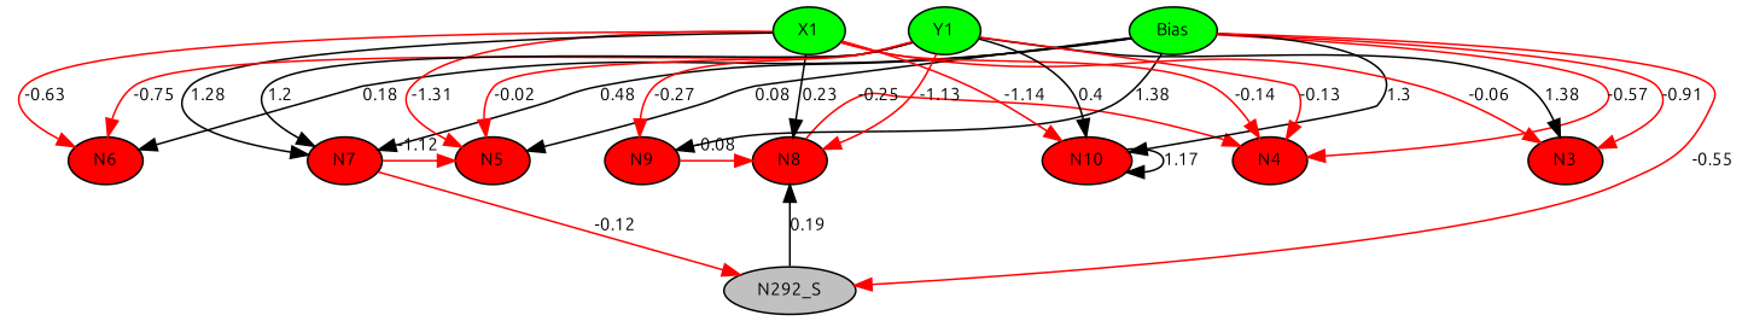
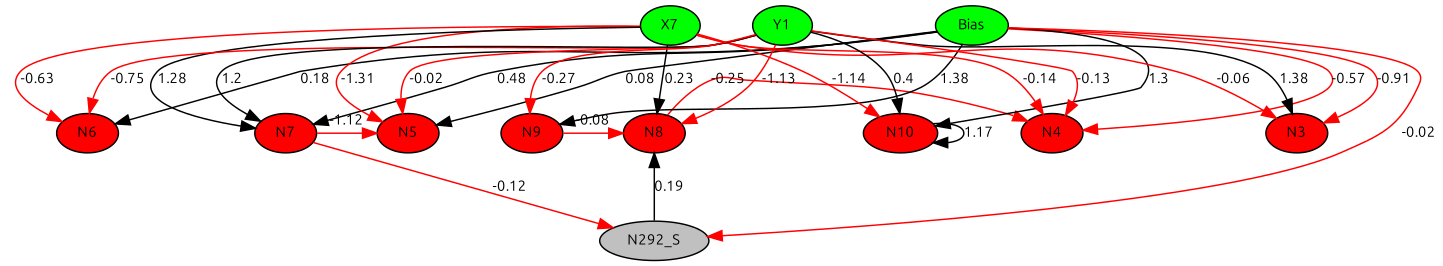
  digraph {
    fontname=Ubuntu
    node [fillcolor=red fontname=Ubuntu fontsize=10 shape=ellipse style=filled]
    edge [arrowType=inv color=red fontname=Ubuntu fontsize=10]
    N3 [height=0.1 width=0.1]
    N4 [height=0.1 width=0.1]
    N5 [height=0.1 width=0.1]
    N6 [height=0.1 width=0.1]
    N7 [height=0.1 width=0.1]
    N8 [height=0.1 width=0.1]
    N9 [height=0.1 width=0.1]
    N10 [height=0.1 width=0.1]
    n9 [fillcolor=green height=0.1 label=Bias width=0.1]
-   n10 [fillcolor=green height=0.1 label=X1 width=0.1]
+   n10 [fillcolor=green height=0.1 label=X7 width=0.1]
    n11 [fillcolor=green height=0.1 label=Y1 width=0.1]
    n12 [fillcolor=gray height=0.1 label=N292_S width=0.1]
    subgraph sub_1 {
      rank=same
      N3
      N4
      N5
      N6
      N7
      N8
      N9
      N10
    }
    subgraph sub_2 {
      rank=same
      n9
      n10
      n11
    }
    N7 -> N5 [label=-1.12]
    N7 -> n12 [label=-0.12]
    N8 -> N4 [label=-0.25]
    N9 -> N8 [label=-0.08]
    N10 -> N10 [color=black label=1.17 arrowType=""]
    n9 -> N3 [label=-0.91]
    n9 -> N4 [label=-0.57]
    n9 -> N5 [color=black label=0.08 arrowType=""]
    n9 -> N6 [color=black label=0.18 arrowType=""]
    n9 -> N7 [color=black label=0.48 arrowType=""]
    n9 -> N9 [color=black label=1.38 arrowType=""]
    n9 -> N10 [color=black label=1.3 arrowType=""]
-   n9 -> n12 [label=-0.55]
+   n9 -> n12 [label=-0.02]
    n10 -> N3 [label=-0.06]
    n10 -> N4 [label=-0.14]
    n10 -> N5 [label=-1.31]
    n10 -> N6 [label=-0.63]
    n10 -> N7 [color=black label=1.28 arrowType=""]
    n10 -> N8 [color=black label=0.23 arrowType=""]
    n10 -> N10 [label=-1.14]
    n10 -> n11 [style=invis arrowType="" color="" fontsize=""]
    n11 -> N3 [color=black label=1.38 arrowType=""]
    n11 -> N4 [label=-0.13]
    n11 -> N5 [label=-0.02]
    n11 -> N6 [label=-0.75]
    n11 -> N7 [color=black label=1.2 arrowType=""]
    n11 -> N8 [label=-1.13]
    n11 -> N9 [label=-0.27]
    n11 -> N10 [color=black label=0.4 arrowType=""]
    n11 -> n9 [style=invis arrowType="" color="" fontsize=""]
    n12 -> N8 [color=black label=0.19 arrowType=""]
  }
